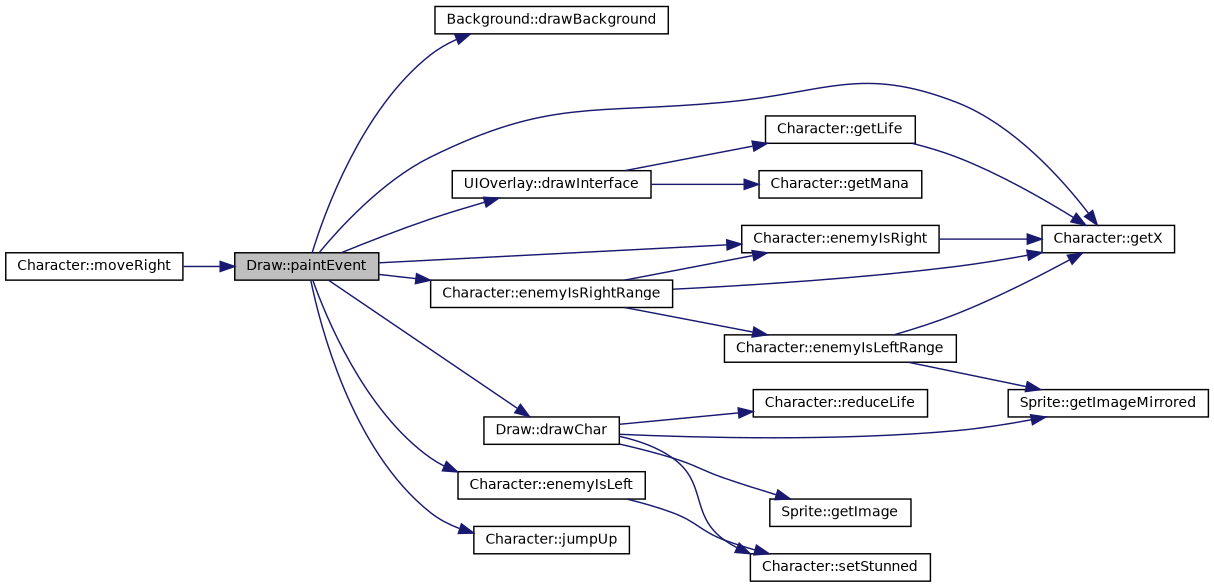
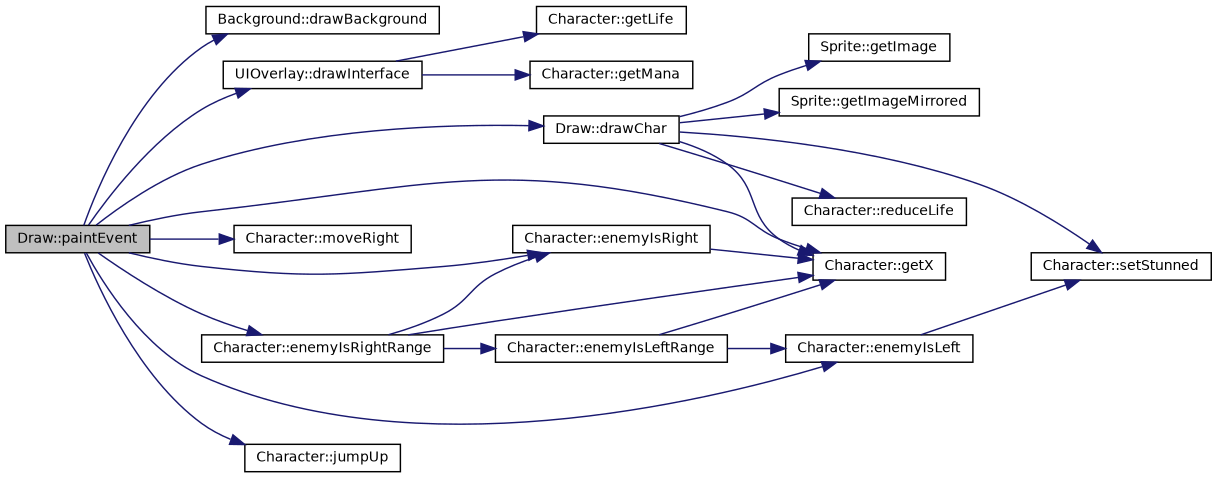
  digraph {
    rankdir=LR
    node [color=black fillcolor=white fontname=Helvetica fontsize=10 shape=record style=filled]
    edge [color=midnightblue fontname=Helvetica fontsize=10 labelfontname=Helvetica labelfontsize=10 style=solid]
    n1 [fillcolor=grey75 fontcolor=black height=0.2 label="Draw::paintEvent" width=0.4]
    n2 [height=0.2 label="Background::drawBackground" width=0.4]
    n3 [height=0.2 label="UIOverlay::drawInterface" width=0.4]
    n4 [height=0.2 label="Draw::drawChar" width=0.4]
    n5 [height=0.2 label="Character::getX" width=0.4]
    n6 [height=0.2 label="Character::moveRight" width=0.4]
    n7 [height=0.2 label="Character::enemyIsLeft" width=0.4]
    n8 [height=0.2 label="Character::enemyIsRightRange" width=0.4]
    n9 [height=0.2 label="Character::enemyIsRight" width=0.4]
    n10 [height=0.2 label="Character::jumpUp" width=0.4]
    n11 [height=0.2 label="Character::getLife" width=0.4]
    n12 [height=0.2 label="Character::getMana" width=0.4]
    n13 [height=0.2 label="Sprite::getImage" width=0.4]
    n14 [height=0.2 label="Sprite::getImageMirrored" width=0.4]
    n15 [height=0.2 label="Character::setStunned" width=0.4]
    n16 [height=0.2 label="Character::reduceLife" width=0.4]
    n17 [height=0.2 label="Character::enemyIsLeftRange" width=0.4]
    n1 -> n2
    n1 -> n3
    n1 -> n4
    n1 -> n5
-   n6 -> n1
+   n1 -> n6
    n1 -> n7
    n1 -> n8
    n1 -> n9
    n1 -> n10
    n3 -> n11
    n3 -> n12
-   n11 -> n5
+   n4 -> n5
    n4 -> n13
    n4 -> n14
    n4 -> n15
    n4 -> n16
    n7 -> n15
    n8 -> n5
    n8 -> n9
    n8 -> n17
    n9 -> n5
    n17 -> n5
-   n17 -> n14
+   n17 -> n7
  }
